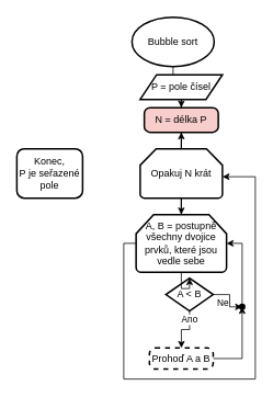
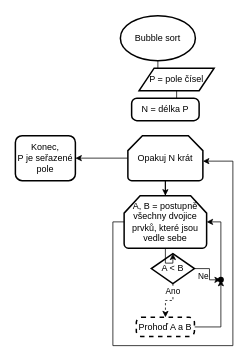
  <mxCell id="0" />
  <mxCell id="1" parent="0" />
  <mxCell id="2" value="" style="edgeStyle=orthogonalEdgeStyle;rounded=0;orthogonalLoop=1;jettySize=auto;html=1;" edge="1" parent="1" source="3" target="5"><mxGeometry relative="1" as="geometry" /></mxCell>
  <mxCell id="3" value="Bubble sort" style="strokeWidth=2;html=1;shape=mxgraph.flowchart.start_1;whiteSpace=wrap;" vertex="1" parent="1"><mxGeometry x="160" y="20" width="100" height="60" as="geometry" /></mxCell>
  <mxCell id="4" value="" style="edgeStyle=orthogonalEdgeStyle;rounded=0;orthogonalLoop=1;jettySize=auto;html=1;" edge="1" parent="1" source="5" target="9"><mxGeometry relative="1" as="geometry" /></mxCell>
- <mxCell id="5" value="P = pole čísel" style="shape=parallelogram;perimeter=parallelogramPerimeter;whiteSpace=wrap;html=1;fixedSize=1;strokeWidth=2;" vertex="1" parent="1"><mxGeometry x="170" y="90" width="100" height="30" as="geometry" /></mxCell>
+ <mxCell id="5" value="P = pole čísel" style="shape=parallelogram;perimeter=parallelogramPerimeter;whiteSpace=wrap;html=1;fixedSize=1;strokeWidth=2;" vertex="1" parent="1"><mxGeometry x="185" y="90" width="100" height="30" as="geometry" /></mxCell>
  <mxCell id="6" value="" style="edgeStyle=orthogonalEdgeStyle;rounded=0;orthogonalLoop=1;jettySize=auto;html=1;" edge="1" parent="1" source="8" target="18"><mxGeometry relative="1" as="geometry" /></mxCell>
- <mxCell id="7" value="" style="edgeStyle=orthogonalEdgeStyle;rounded=0;orthogonalLoop=1;jettySize=auto;html=1;" edge="1" parent="1" source="8" target="9"><mxGeometry relative="1" as="geometry" /></mxCell>
+ <mxCell id="7" value="" style="edgeStyle=orthogonalEdgeStyle;rounded=0;orthogonalLoop=1;jettySize=auto;html=1;" edge="1" parent="1" source="8" target="20"><mxGeometry relative="1" as="geometry" /></mxCell>
  <mxCell id="8" value="Opakuj N krát" style="strokeWidth=2;html=1;shape=mxgraph.flowchart.loop_limit;whiteSpace=wrap;" vertex="1" parent="1"><mxGeometry x="170" y="180" width="100" height="60" as="geometry" /></mxCell>
- <mxCell id="9" value="N = délka P" style="rounded=1;whiteSpace=wrap;html=1;absoluteArcSize=1;arcSize=14;strokeWidth=2;fillColor=#f8cecc;" vertex="1" parent="1"><mxGeometry x="175" y="130" width="90" height="30" as="geometry" /></mxCell>
- <mxCell id="10" value="" style="edgeStyle=orthogonalEdgeStyle;rounded=0;orthogonalLoop=1;jettySize=auto;html=1;" edge="1" parent="1" source="14" target="16"><mxGeometry relative="1" as="geometry" /></mxCell>
+ <mxCell id="9" value="N = délka P" style="rounded=1;whiteSpace=wrap;html=1;absoluteArcSize=1;arcSize=14;strokeWidth=2;" vertex="1" parent="1"><mxGeometry x="175" y="130" width="90" height="30" as="geometry" /></mxCell>
+ <mxCell id="10" value="" style="edgeStyle=orthogonalEdgeStyle;rounded=0;orthogonalLoop=1;jettySize=auto;html=1;dashed=1;" edge="1" parent="1" source="14" target="16"><mxGeometry relative="1" as="geometry" /></mxCell>
  <mxCell id="11" value="Ano" style="edgeLabel;html=1;align=center;verticalAlign=middle;resizable=0;points=[];" vertex="1" connectable="0" parent="10"><mxGeometry x="-0.647" y="-1" relative="1" as="geometry"><mxPoint as="offset" /></mxGeometry></mxCell>
  <mxCell id="12" value="" style="edgeStyle=orthogonalEdgeStyle;rounded=0;orthogonalLoop=1;jettySize=auto;html=1;" edge="1" parent="1" source="14" target="21"><mxGeometry relative="1" as="geometry" /></mxCell>
  <mxCell id="13" value="Ne" style="edgeLabel;html=1;align=right;verticalAlign=middle;resizable=0;points=[];" vertex="1" connectable="0" parent="12"><mxGeometry x="0.207" y="-1" relative="1" as="geometry"><mxPoint as="offset" /></mxGeometry></mxCell>
  <mxCell id="14" value="A &amp;lt; B" style="strokeWidth=2;html=1;shape=mxgraph.flowchart.decision;whiteSpace=wrap;" vertex="1" parent="1"><mxGeometry x="201.25" y="337.25" width="57.5" height="40" as="geometry" /></mxCell>
  <mxCell id="15" value="" style="edgeStyle=orthogonalEdgeStyle;rounded=0;orthogonalLoop=1;jettySize=auto;html=1;" edge="1" parent="1" source="16" target="21"><mxGeometry relative="1" as="geometry" /></mxCell>
  <mxCell id="16" value="Prohoď A a B" style="rounded=1;whiteSpace=wrap;html=1;absoluteArcSize=1;arcSize=14;strokeWidth=2;dashed=1;" vertex="1" parent="1"><mxGeometry x="181.25" y="422.25" width="77.5" height="25.5" as="geometry" /></mxCell>
  <mxCell id="17" value="" style="edgeStyle=orthogonalEdgeStyle;rounded=0;orthogonalLoop=1;jettySize=auto;html=1;entryX=0.5;entryY=0;entryDx=0;entryDy=0;entryPerimeter=0;" edge="1" parent="1" source="18" target="14"><mxGeometry relative="1" as="geometry" /></mxCell>
  <mxCell id="18" value="A, B = postupně všechny dvojice prvků, které jsou vedle sebe" style="strokeWidth=2;html=1;shape=mxgraph.flowchart.loop_limit;whiteSpace=wrap;" vertex="1" parent="1"><mxGeometry x="165" y="260" width="110" height="70" as="geometry" /></mxCell>
  <mxCell id="19" style="edgeStyle=orthogonalEdgeStyle;rounded=0;orthogonalLoop=1;jettySize=auto;html=1;" edge="1" parent="1" source="18" target="8"><mxGeometry relative="1" as="geometry"><mxPoint x="40" y="298" as="sourcePoint" /><Array as="points"><mxPoint x="150" y="295" /><mxPoint x="150" y="460" /><mxPoint x="310" y="460" /><mxPoint x="310" y="214" /></Array></mxGeometry></mxCell>
  <mxCell id="20" value="Konec,&lt;br&gt;P je seřazené pole" style="whiteSpace=wrap;html=1;strokeWidth=2;rounded=1;" vertex="1" parent="1"><mxGeometry x="20" y="180" width="80" height="60" as="geometry" /></mxCell>
  <mxCell id="21" value="" style="shape=waypoint;sketch=0;size=6;pointerEvents=1;points=[];fillColor=default;resizable=0;rotatable=0;perimeter=centerPerimeter;snapToPoint=1;rounded=1;arcSize=14;strokeWidth=2;" vertex="1" parent="1"><mxGeometry x="284" y="362.25" width="20" height="20" as="geometry" /></mxCell>
  <mxCell id="22" style="edgeStyle=orthogonalEdgeStyle;rounded=0;orthogonalLoop=1;jettySize=auto;html=1;" edge="1" parent="1" source="21" target="18"><mxGeometry relative="1" as="geometry"><Array as="points"><mxPoint x="294" y="295" /></Array></mxGeometry></mxCell>
